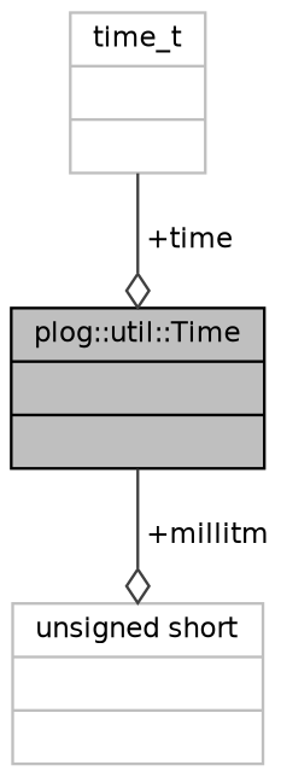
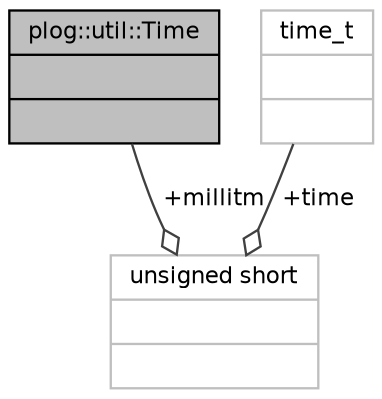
  digraph {
    node [color=grey75 fontname=Helvetica fontsize=10 shape=record]
    edge [arrowhead=odiamond color=grey25 fontname=Helvetica fontsize=10 labelfontname=Helvetica labelfontsize=10 style=solid]
    n1 [color=black fillcolor=grey75 fontcolor=black height=0.2 label="{plog::util::Time\n||}" style=filled width=0.4]
    n2 [height=0.2 label="{unsigned short\n||}" width=0.4]
    n3 [height=0.2 label="{time_t\n||}" width=0.4]
    n1 -> n2 [label=" +millitm"]
-   n3 -> n1 [label=" +time"]
+   n3 -> n2 [label=" +time"]
  }
